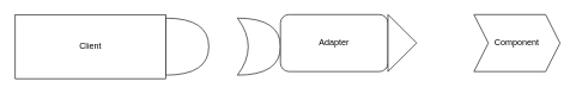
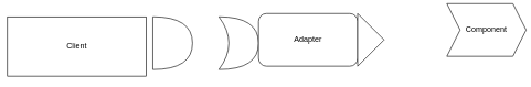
  <mxCell id="0" />
  <mxCell id="1" parent="0" />
- <mxCell id="2" value="Client" style="rounded=0;whiteSpace=wrap;html=1;" vertex="1" parent="1"><mxGeometry x="20" y="20" width="210" height="90" as="geometry" /></mxCell>
+ <mxCell id="2" value="Client" style="rounded=0;whiteSpace=wrap;html=1;" vertex="1" parent="1"><mxGeometry x="10" y="25" width="210" height="90" as="geometry" /></mxCell>
  <mxCell id="3" value="" style="shape=or;whiteSpace=wrap;html=1;" vertex="1" parent="1"><mxGeometry x="230" y="25" width="60" height="80" as="geometry" /></mxCell>
  <mxCell id="4" value="" style="shape=xor;whiteSpace=wrap;html=1;" vertex="1" parent="1"><mxGeometry x="330" y="25" width="60" height="80" as="geometry" /></mxCell>
  <mxCell id="5" value="Adapter" style="whiteSpace=wrap;html=1;rounded=1;" vertex="1" parent="1"><mxGeometry x="390" y="20" width="150" height="80" as="geometry" /></mxCell>
- <mxCell id="6" value="Component" style="shape=step;perimeter=stepPerimeter;whiteSpace=wrap;html=1;fixedSize=1;" vertex="1" parent="1"><mxGeometry x="660" y="20" width="120" height="80" as="geometry" /></mxCell>
+ <mxCell id="6" value="Component" style="shape=step;perimeter=stepPerimeter;whiteSpace=wrap;html=1;fixedSize=1;" vertex="1" parent="1"><mxGeometry x="675" y="5" width="120" height="80" as="geometry" /></mxCell>
  <mxCell id="7" value="" style="triangle;whiteSpace=wrap;html=1;" vertex="1" parent="1"><mxGeometry x="540" y="20" width="40" height="80" as="geometry" /></mxCell>
